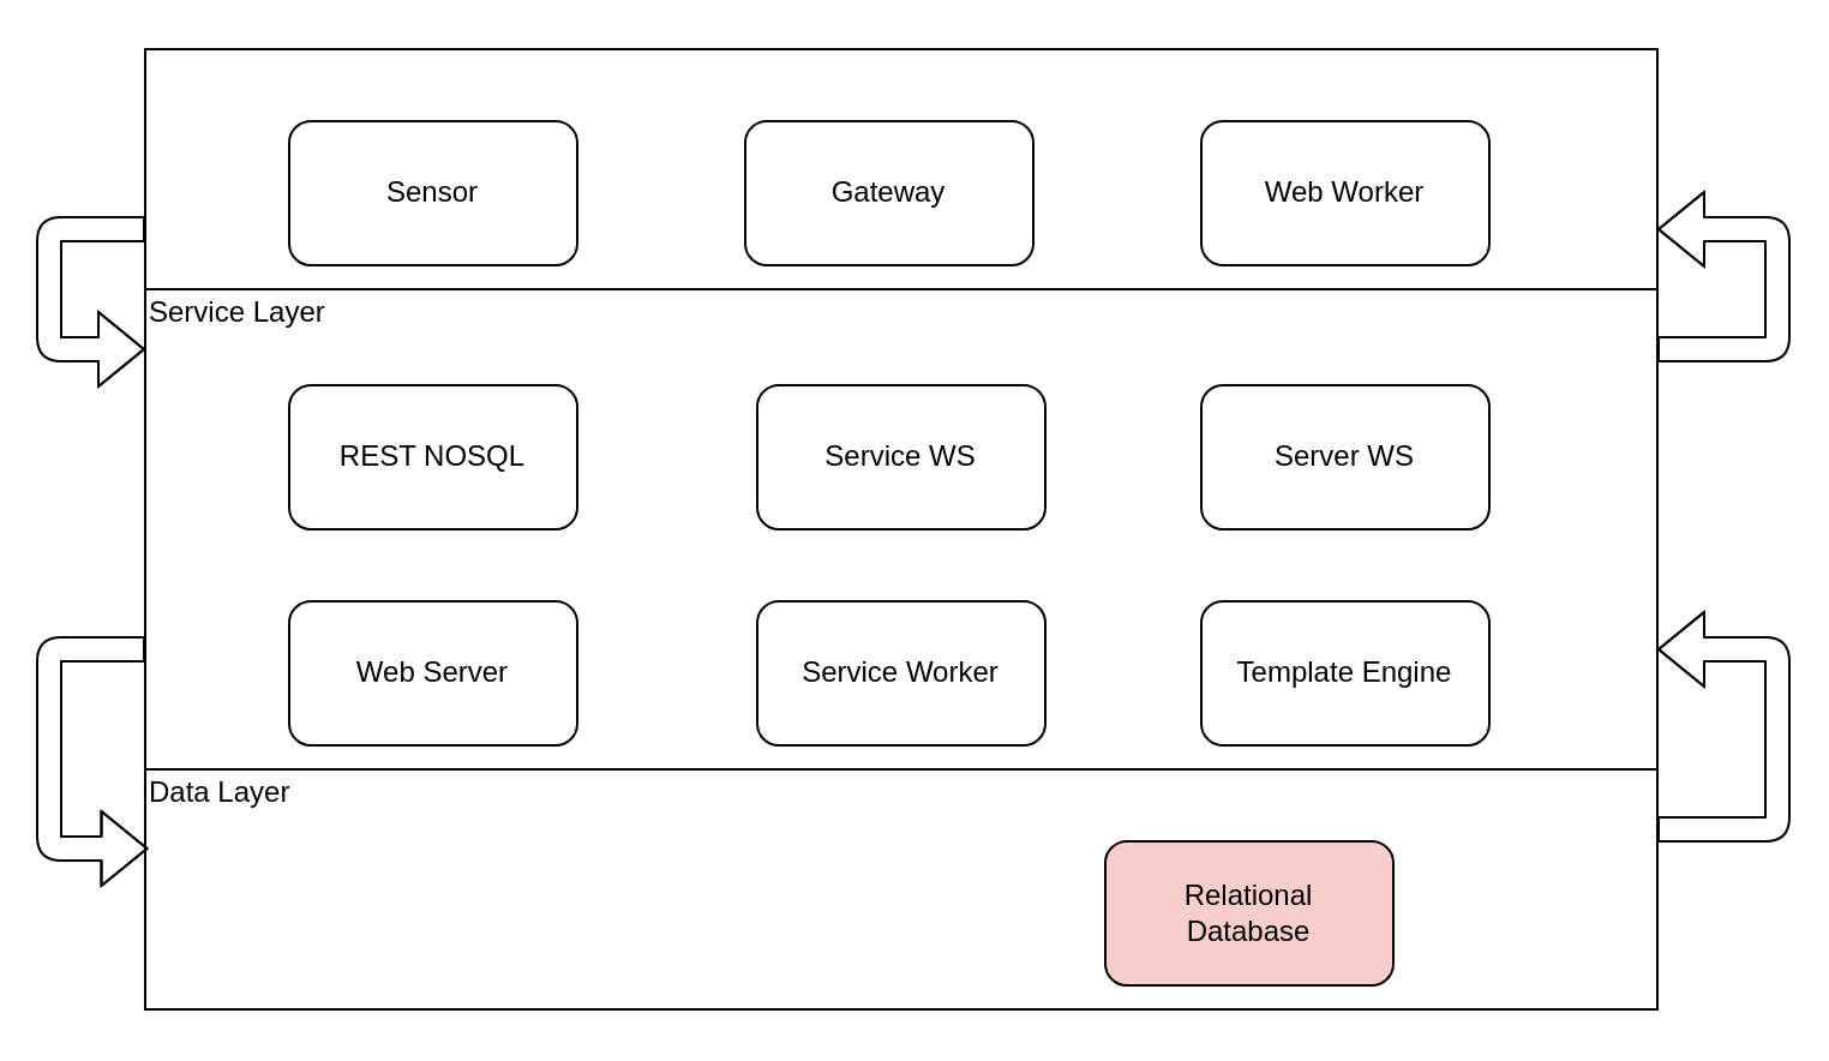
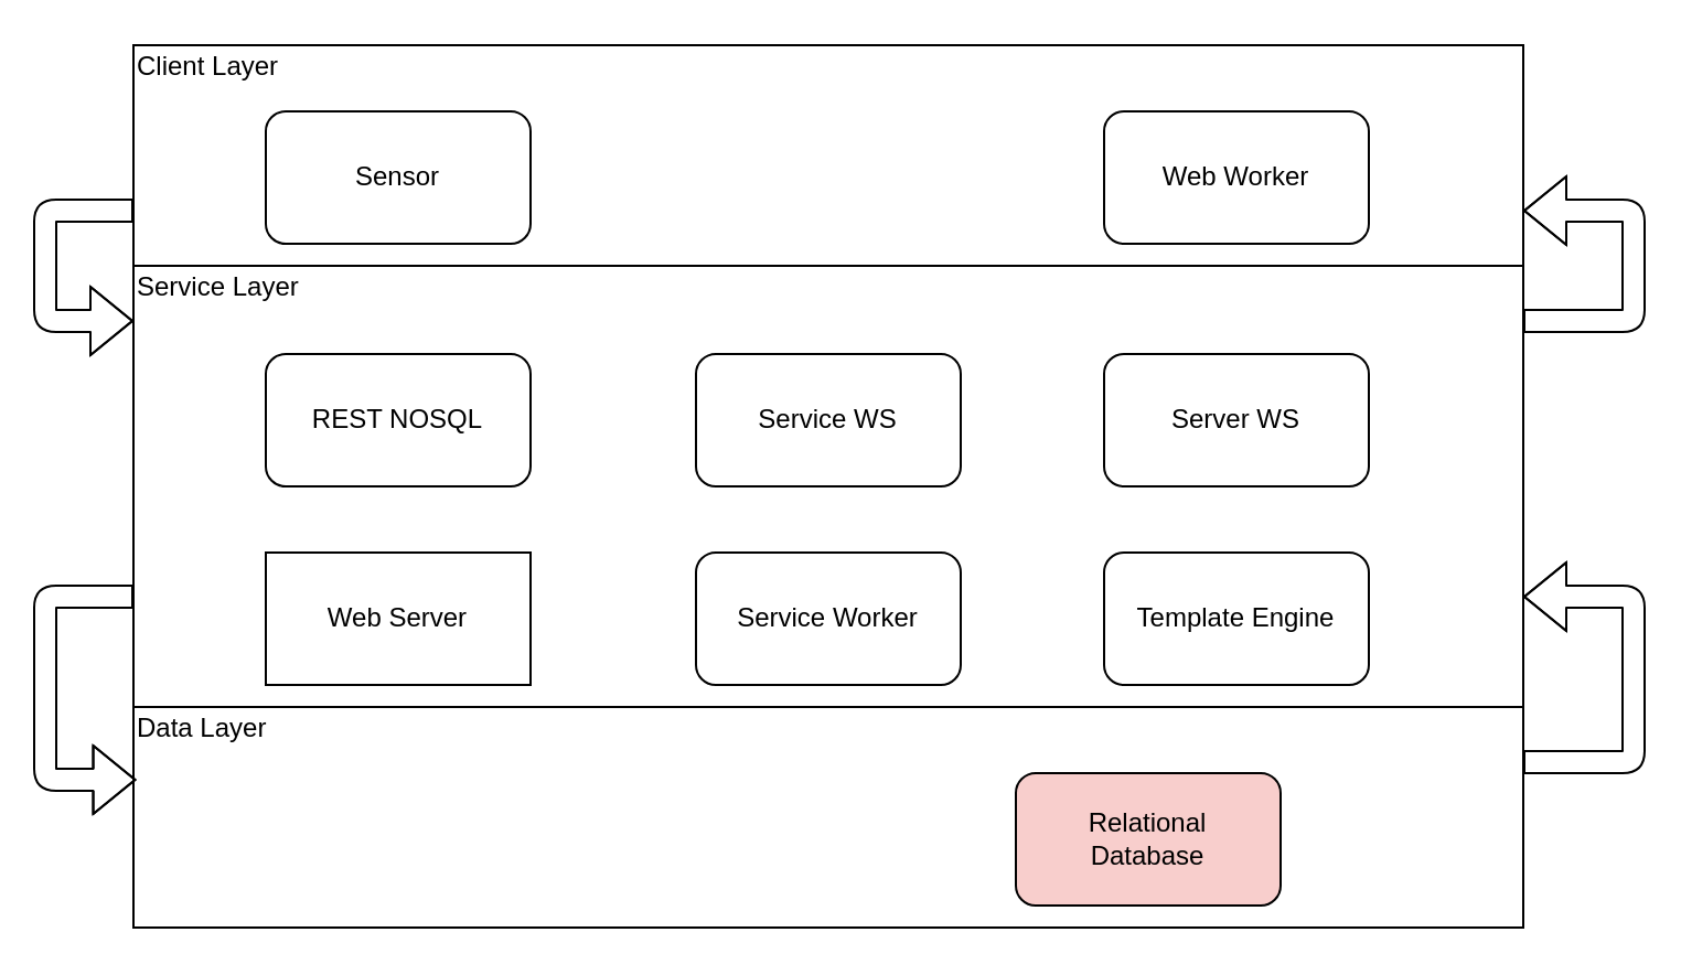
  <mxCell id="0" />
  <mxCell id="1" parent="0" />
  <mxCell id="2" value="" style="rounded=0;whiteSpace=wrap;html=1;" parent="1" vertex="1"><mxGeometry x="60" y="20" width="630" height="100" as="geometry" /></mxCell>
  <mxCell id="3" value="" style="rounded=0;whiteSpace=wrap;html=1;" parent="1" vertex="1"><mxGeometry x="60" y="120" width="630" height="200" as="geometry" /></mxCell>
  <mxCell id="4" value="" style="rounded=0;whiteSpace=wrap;html=1;" parent="1" vertex="1"><mxGeometry x="60" y="320" width="630" height="100" as="geometry" /></mxCell>
+ <mxCell id="5" value="&lt;div align=&quot;left&quot;&gt;Client Layer&lt;br&gt;&lt;/div&gt;" style="text;html=1;strokeColor=none;fillColor=none;align=left;verticalAlign=middle;whiteSpace=wrap;rounded=0;" parent="1" vertex="1"><mxGeometry x="60" y="20" width="190" height="20" as="geometry" /></mxCell>
  <mxCell id="6" value="Service Layer" style="text;html=1;strokeColor=none;fillColor=none;align=left;verticalAlign=middle;whiteSpace=wrap;rounded=0;" parent="1" vertex="1"><mxGeometry x="60" y="120" width="190" height="20" as="geometry" /></mxCell>
  <mxCell id="7" value="Data Layer" style="text;html=1;strokeColor=none;fillColor=none;align=left;verticalAlign=middle;whiteSpace=wrap;rounded=0;" parent="1" vertex="1"><mxGeometry x="60" y="320" width="190" height="20" as="geometry" /></mxCell>
  <mxCell id="8" value="Sensor" style="rounded=1;whiteSpace=wrap;html=1;" parent="1" vertex="1"><mxGeometry x="120" y="50" width="120" height="60" as="geometry" /></mxCell>
- <mxCell id="9" value="Gateway" style="rounded=1;whiteSpace=wrap;html=1;" parent="1" vertex="1"><mxGeometry x="310" y="50" width="120" height="60" as="geometry" /></mxCell>
  <mxCell id="10" value="Web Worker" style="rounded=1;whiteSpace=wrap;html=1;" parent="1" vertex="1"><mxGeometry x="500" y="50" width="120" height="60" as="geometry" /></mxCell>
  <mxCell id="11" value="Service WS" style="rounded=1;whiteSpace=wrap;html=1;" parent="1" vertex="1"><mxGeometry x="315" y="160" width="120" height="60" as="geometry" /></mxCell>
  <mxCell id="12" value="Server WS" style="rounded=1;whiteSpace=wrap;html=1;" parent="1" vertex="1"><mxGeometry x="500" y="160" width="120" height="60" as="geometry" /></mxCell>
  <mxCell id="13" value="REST NOSQL" style="rounded=1;whiteSpace=wrap;html=1;" parent="1" vertex="1"><mxGeometry x="120" y="160" width="120" height="60" as="geometry" /></mxCell>
- <mxCell id="14" value="Web Server" style="rounded=1;whiteSpace=wrap;html=1;" parent="1" vertex="1"><mxGeometry x="120" y="250" width="120" height="60" as="geometry" /></mxCell>
+ <mxCell id="14" value="Web Server" style="whiteSpace=wrap;html=1;rounded=0;" parent="1" vertex="1"><mxGeometry x="120" y="250" width="120" height="60" as="geometry" /></mxCell>
  <mxCell id="15" value="Service Worker" style="rounded=1;whiteSpace=wrap;html=1;" parent="1" vertex="1"><mxGeometry x="315" y="250" width="120" height="60" as="geometry" /></mxCell>
  <mxCell id="16" value="Template Engine" style="rounded=1;whiteSpace=wrap;html=1;" parent="1" vertex="1"><mxGeometry x="500" y="250" width="120" height="60" as="geometry" /></mxCell>
  <mxCell id="17" value="Relational&lt;br&gt;Database" style="rounded=1;whiteSpace=wrap;html=1;fillColor=#f8cecc;" parent="1" vertex="1"><mxGeometry x="460" y="350" width="120" height="60" as="geometry" /></mxCell>
  <mxCell id="18" value="" style="shape=flexArrow;endArrow=classic;html=1;exitX=0;exitY=0.75;exitDx=0;exitDy=0;entryX=0;entryY=0.25;entryDx=0;entryDy=0;" parent="1" source="2" edge="1"><mxGeometry width="50" height="50" relative="1" as="geometry"><mxPoint x="380" y="450" as="sourcePoint" /><mxPoint x="60" y="145" as="targetPoint" /><Array as="points"><mxPoint x="20" y="95" /><mxPoint x="20" y="145" /></Array></mxGeometry></mxCell>
  <mxCell id="19" value="" style="shape=flexArrow;endArrow=classic;html=1;entryX=0.002;entryY=0.33;entryDx=0;entryDy=0;entryPerimeter=0;exitX=0;exitY=0.75;exitDx=0;exitDy=0;" parent="1" source="3" target="4" edge="1"><mxGeometry width="50" height="50" relative="1" as="geometry"><mxPoint x="61" y="290" as="sourcePoint" /><mxPoint x="210" y="400" as="targetPoint" /><Array as="points"><mxPoint x="20" y="270" /><mxPoint x="20" y="353" /></Array></mxGeometry></mxCell>
  <mxCell id="20" value="" style="shape=flexArrow;endArrow=classic;html=1;entryX=1;entryY=0.75;entryDx=0;entryDy=0;exitX=1;exitY=0.25;exitDx=0;exitDy=0;" parent="1" target="2" edge="1"><mxGeometry width="50" height="50" relative="1" as="geometry"><mxPoint x="690" y="145" as="sourcePoint" /><mxPoint x="400" y="400" as="targetPoint" /><Array as="points"><mxPoint x="740" y="145" /><mxPoint x="740" y="95" /></Array></mxGeometry></mxCell>
  <mxCell id="21" value="" style="shape=flexArrow;endArrow=classic;html=1;entryX=1;entryY=0.75;entryDx=0;entryDy=0;exitX=1;exitY=0.25;exitDx=0;exitDy=0;" edge="1" parent="1" source="4" target="3"><mxGeometry width="50" height="50" relative="1" as="geometry"><mxPoint x="580" y="380" as="sourcePoint" /><mxPoint x="630" y="330" as="targetPoint" /><Array as="points"><mxPoint x="740" y="345" /><mxPoint x="740" y="270" /></Array></mxGeometry></mxCell>
